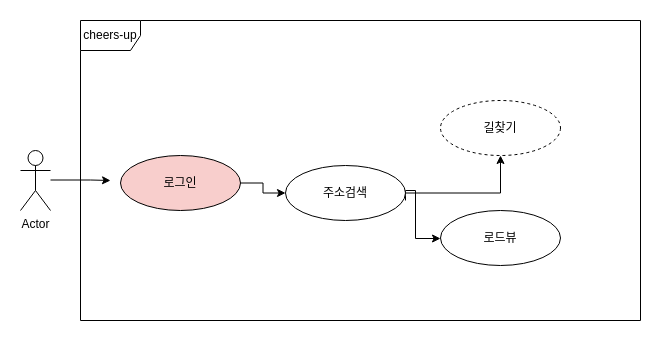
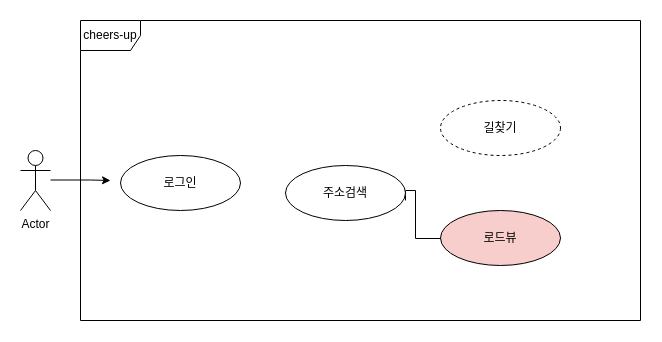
  <mxCell id="0" />
  <mxCell id="1" parent="0" />
  <mxCell id="2" value="Actor" style="shape=umlActor;verticalLabelPosition=bottom;verticalAlign=top;html=1;outlineConnect=0;" vertex="1" parent="1"><mxGeometry x="20" y="150" width="30" height="60" as="geometry" /></mxCell>
  <mxCell id="3" value="cheers-up" style="shape=umlFrame;whiteSpace=wrap;html=1;pointerEvents=0;" vertex="1" parent="1"><mxGeometry x="80" y="20" width="560" height="300" as="geometry" /></mxCell>
- <mxCell id="4" value="" style="edgeStyle=orthogonalEdgeStyle;rounded=0;orthogonalLoop=1;jettySize=auto;html=1;" edge="1" parent="1" source="5" target="8"><mxGeometry relative="1" as="geometry" /></mxCell>
- <mxCell id="5" value="로그인" style="ellipse;whiteSpace=wrap;html=1;fillColor=#f8cecc;" vertex="1" parent="1"><mxGeometry x="120" y="155" width="120" height="55" as="geometry" /></mxCell>
- <mxCell id="6" value="" style="edgeStyle=orthogonalEdgeStyle;rounded=0;orthogonalLoop=1;jettySize=auto;html=1;exitX=1;exitY=0.636;exitDx=0;exitDy=0;exitPerimeter=0;" edge="1" parent="1" source="8" target="10"><mxGeometry relative="1" as="geometry"><Array as="points"><mxPoint x="415" y="190" /><mxPoint x="415" y="238" /></Array></mxGeometry></mxCell>
- <mxCell id="7" style="edgeStyle=orthogonalEdgeStyle;rounded=0;orthogonalLoop=1;jettySize=auto;html=1;" edge="1" parent="1" source="8" target="9"><mxGeometry relative="1" as="geometry" /></mxCell>
+ <mxCell id="5" value="로그인" style="ellipse;whiteSpace=wrap;html=1;" vertex="1" parent="1"><mxGeometry x="120" y="155" width="120" height="55" as="geometry" /></mxCell>
+ <mxCell id="6" value="" style="edgeStyle=orthogonalEdgeStyle;rounded=0;orthogonalLoop=1;jettySize=auto;html=1;exitX=1;exitY=0.636;exitDx=0;exitDy=0;exitPerimeter=0;endArrow=none;" edge="1" parent="1" source="8" target="10"><mxGeometry relative="1" as="geometry"><Array as="points"><mxPoint x="415" y="190" /><mxPoint x="415" y="238" /></Array></mxGeometry></mxCell>
  <mxCell id="8" value="주소검색" style="ellipse;whiteSpace=wrap;html=1;" vertex="1" parent="1"><mxGeometry x="285" y="165" width="120" height="55" as="geometry" /></mxCell>
  <mxCell id="9" value="길찾기" style="ellipse;whiteSpace=wrap;html=1;dashed=1;" vertex="1" parent="1"><mxGeometry x="440" y="100" width="120" height="55" as="geometry" /></mxCell>
- <mxCell id="10" value="로드뷰" style="ellipse;whiteSpace=wrap;html=1;" vertex="1" parent="1"><mxGeometry x="440" y="210" width="120" height="55" as="geometry" /></mxCell>
+ <mxCell id="10" value="로드뷰" style="ellipse;whiteSpace=wrap;html=1;fillColor=#f8cecc;" vertex="1" parent="1"><mxGeometry x="440" y="210" width="120" height="55" as="geometry" /></mxCell>
  <mxCell id="11" value="" style="edgeStyle=none;orthogonalLoop=1;jettySize=auto;html=1;rounded=0;" edge="1" parent="1"><mxGeometry width="100" relative="1" as="geometry"><mxPoint x="50" y="179.5" as="sourcePoint" /><mxPoint x="110" y="180" as="targetPoint" /><Array as="points"><mxPoint x="90" y="179.5" /></Array></mxGeometry></mxCell>
